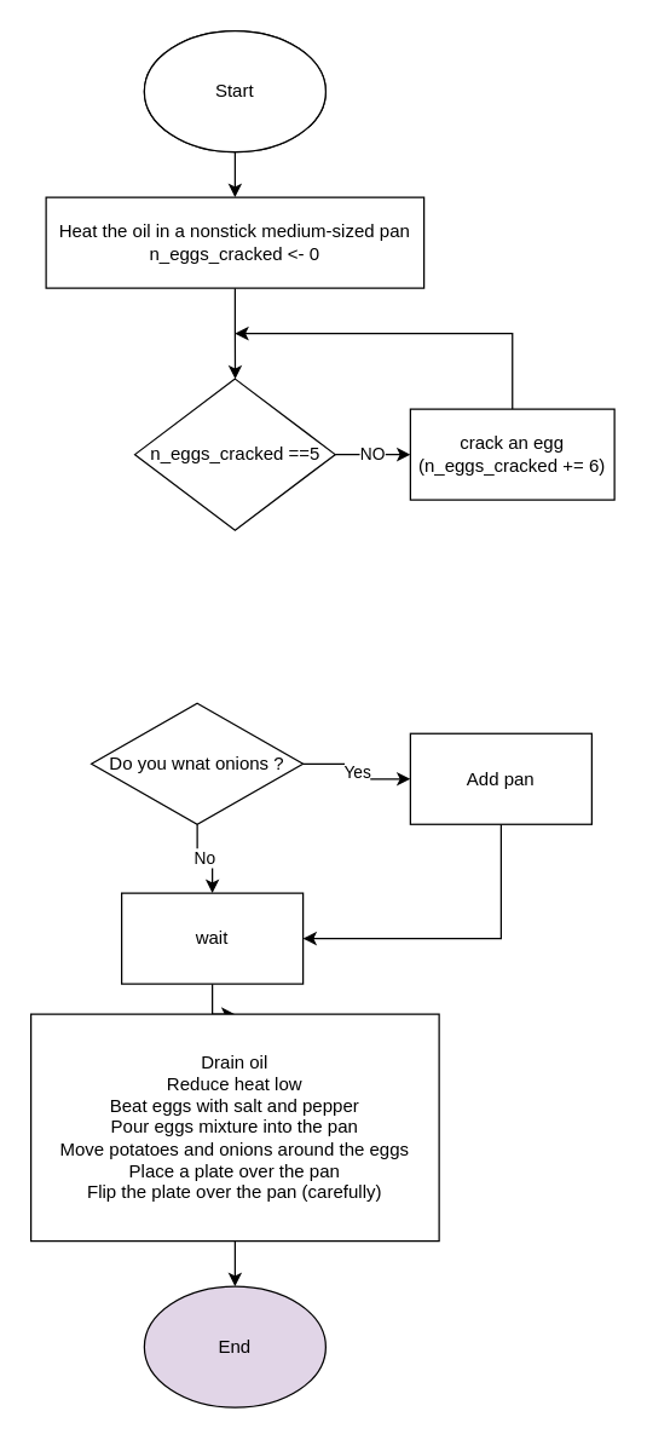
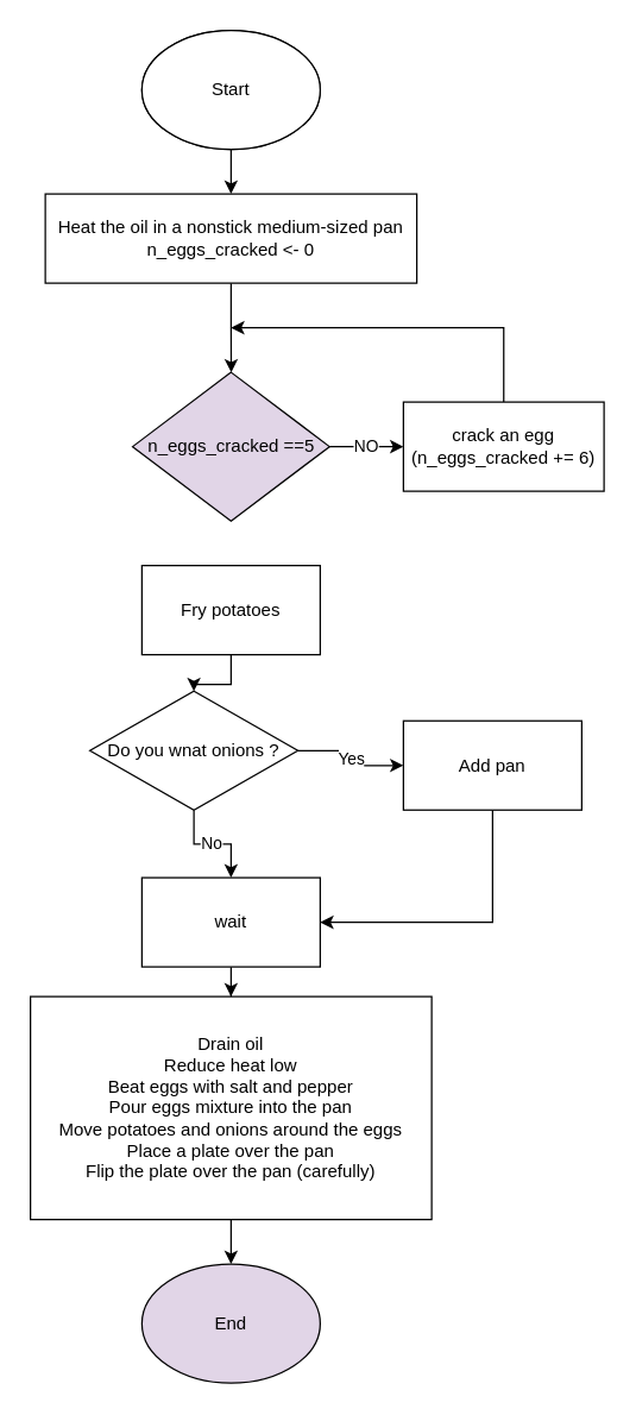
  <mxCell id="0" />
  <mxCell id="1" parent="0" />
  <mxCell id="2" value="start" style="ellipse;whiteSpace=wrap;html=1;" vertex="1" parent="1"><mxGeometry x="95" y="20" width="120" height="80" as="geometry" /></mxCell>
  <mxCell id="3" style="edgeStyle=orthogonalEdgeStyle;rounded=0;orthogonalLoop=1;jettySize=auto;html=1;" edge="1" parent="1" source="4" target="7"><mxGeometry relative="1" as="geometry" /></mxCell>
  <mxCell id="4" value="Start" style="ellipse;whiteSpace=wrap;html=1;" vertex="1" parent="1"><mxGeometry x="95" y="20" width="120" height="80" as="geometry" /></mxCell>
  <mxCell id="5" value="End" style="ellipse;whiteSpace=wrap;html=1;fillColor=#e1d5e7;" vertex="1" parent="1"><mxGeometry x="95" y="850" width="120" height="80" as="geometry" /></mxCell>
  <mxCell id="6" value="" style="edgeStyle=orthogonalEdgeStyle;rounded=0;orthogonalLoop=1;jettySize=auto;html=1;" edge="1" parent="1" source="7" target="9"><mxGeometry relative="1" as="geometry" /></mxCell>
  <mxCell id="7" value="Heat the oil in a nonstick medium-sized pan&lt;br&gt;n_eggs_cracked &amp;lt;- 0" style="rounded=0;whiteSpace=wrap;html=1;" vertex="1" parent="1"><mxGeometry x="30" y="130" width="250" height="60" as="geometry" /></mxCell>
  <mxCell id="8" value="NO" style="edgeStyle=orthogonalEdgeStyle;rounded=0;orthogonalLoop=1;jettySize=auto;html=1;" edge="1" parent="1" source="9" target="11"><mxGeometry relative="1" as="geometry" /></mxCell>
- <mxCell id="9" value="n_eggs_cracked ==5" style="rhombus;whiteSpace=wrap;html=1;rounded=0;" vertex="1" parent="1"><mxGeometry x="88.75" y="250" width="132.5" height="100" as="geometry" /></mxCell>
+ <mxCell id="9" value="n_eggs_cracked ==5" style="rhombus;whiteSpace=wrap;html=1;rounded=0;fillColor=#e1d5e7;" vertex="1" parent="1"><mxGeometry x="88.75" y="250" width="132.5" height="100" as="geometry" /></mxCell>
  <mxCell id="10" style="edgeStyle=orthogonalEdgeStyle;rounded=0;orthogonalLoop=1;jettySize=auto;html=1;exitX=0.5;exitY=0;exitDx=0;exitDy=0;" edge="1" parent="1" source="11"><mxGeometry relative="1" as="geometry"><mxPoint x="155" y="220" as="targetPoint" /><Array as="points"><mxPoint x="338" y="220" /></Array></mxGeometry></mxCell>
  <mxCell id="11" value="crack an egg&lt;br&gt;(n_eggs_cracked += 6)" style="whiteSpace=wrap;html=1;rounded=0;" vertex="1" parent="1"><mxGeometry x="271" y="270" width="135" height="60" as="geometry" /></mxCell>
+ <mxCell id="12" value="" style="edgeStyle=orthogonalEdgeStyle;rounded=0;orthogonalLoop=1;jettySize=auto;html=1;" edge="1" parent="1" source="13" target="16"><mxGeometry relative="1" as="geometry" /></mxCell>
+ <mxCell id="13" value="Fry potatoes" style="whiteSpace=wrap;html=1;rounded=0;" vertex="1" parent="1"><mxGeometry x="95" y="380" width="120" height="60" as="geometry" /></mxCell>
  <mxCell id="14" value="Yes" style="edgeStyle=orthogonalEdgeStyle;rounded=0;orthogonalLoop=1;jettySize=auto;html=1;" edge="1" parent="1" source="16" target="18"><mxGeometry relative="1" as="geometry" /></mxCell>
  <mxCell id="15" value="No" style="edgeStyle=orthogonalEdgeStyle;rounded=0;orthogonalLoop=1;jettySize=auto;html=1;" edge="1" parent="1" source="16" target="20"><mxGeometry relative="1" as="geometry" /></mxCell>
  <mxCell id="16" value="Do you wnat onions ?" style="rhombus;whiteSpace=wrap;html=1;rounded=0;" vertex="1" parent="1"><mxGeometry x="60" y="464.5" width="140" height="80" as="geometry" /></mxCell>
  <mxCell id="17" style="edgeStyle=orthogonalEdgeStyle;rounded=0;orthogonalLoop=1;jettySize=auto;html=1;entryX=1;entryY=0.5;entryDx=0;entryDy=0;" edge="1" parent="1" source="18" target="20"><mxGeometry relative="1" as="geometry"><Array as="points"><mxPoint x="331" y="620" /></Array></mxGeometry></mxCell>
  <mxCell id="18" value="Add pan" style="whiteSpace=wrap;html=1;rounded=0;" vertex="1" parent="1"><mxGeometry x="271" y="484.5" width="120" height="60" as="geometry" /></mxCell>
  <mxCell id="19" value="" style="edgeStyle=orthogonalEdgeStyle;rounded=0;orthogonalLoop=1;jettySize=auto;html=1;" edge="1" parent="1" source="20" target="22"><mxGeometry relative="1" as="geometry" /></mxCell>
- <mxCell id="20" value="wait" style="whiteSpace=wrap;html=1;rounded=0;" vertex="1" parent="1"><mxGeometry x="80" y="590" width="120" height="60" as="geometry" /></mxCell>
+ <mxCell id="20" value="wait" style="whiteSpace=wrap;html=1;rounded=0;" vertex="1" parent="1"><mxGeometry x="95" y="590" width="120" height="60" as="geometry" /></mxCell>
  <mxCell id="21" style="edgeStyle=orthogonalEdgeStyle;rounded=0;orthogonalLoop=1;jettySize=auto;html=1;entryX=0.5;entryY=0;entryDx=0;entryDy=0;" edge="1" parent="1" source="22" target="5"><mxGeometry relative="1" as="geometry" /></mxCell>
  <mxCell id="22" value="Drain oil&lt;br&gt;Reduce heat low&lt;br&gt;Beat eggs with salt and pepper&lt;br&gt;Pour eggs mixture into the pan&lt;br&gt;Move potatoes and onions around the eggs&lt;br&gt;Place a plate over the pan&lt;br&gt;Flip the plate over the pan (carefully)" style="whiteSpace=wrap;html=1;rounded=0;" vertex="1" parent="1"><mxGeometry x="20" y="670" width="270" height="150" as="geometry" /></mxCell>
